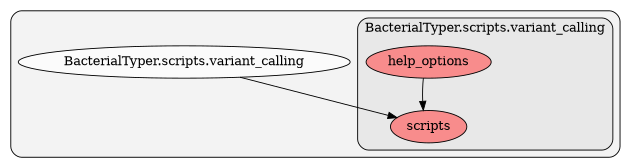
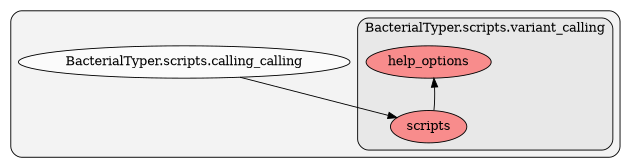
  digraph {
    clusterrank=local
    rankdir=TB
    node [fillcolor="#ff6565b2" fontcolor="#000000" group=0 style=filled]
    edge [color="#000000" style=solid]
    n1 [label=help_options]
    n2 [label=scripts]
-   n3 [fillcolor="#ffffffb2" label="BacterialTyper.scripts.variant_calling"]
+   n3 [fillcolor="#ffffffb2" label="BacterialTyper.scripts.calling_calling"]
    subgraph cluster_1 {
      fillcolor="#80808018"
      style="filled,rounded"
      n3
      subgraph cluster_2 {
        fillcolor="#80808018"
        label="BacterialTyper.scripts.variant_calling"
        style="filled,rounded"
        n1
        n2
      }
    }
-   n1 -> n2
+   n2 -> n1
    n3 -> n2
  }
